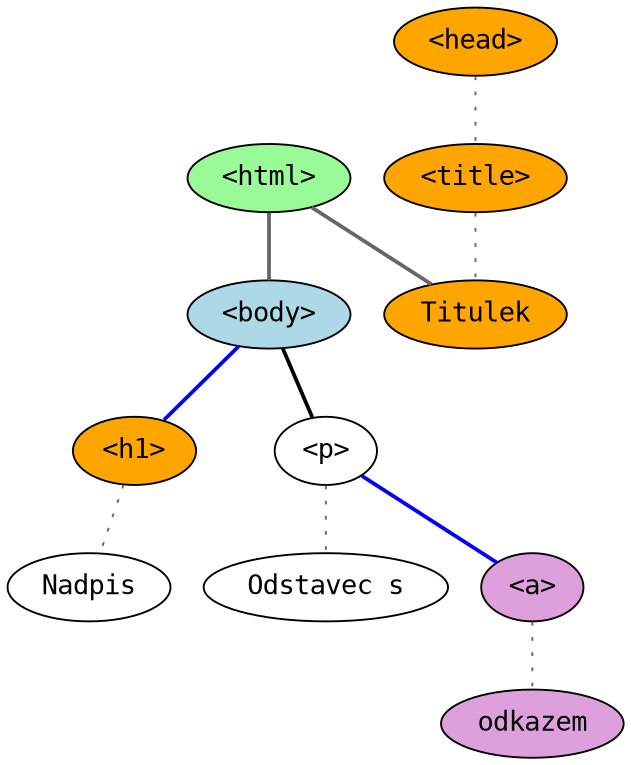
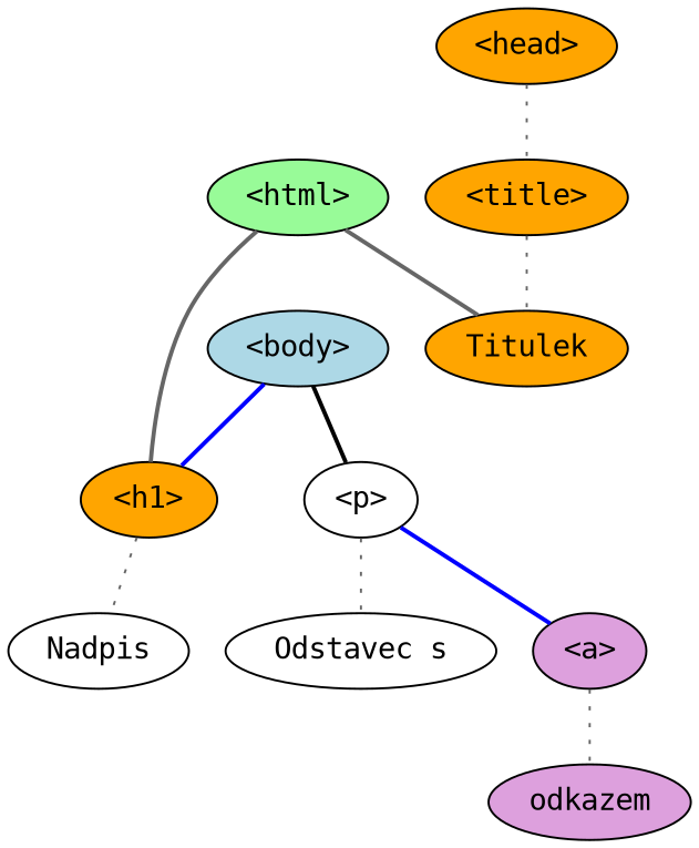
  graph {
    node [fillcolor=orange fontname=monospace style=filled]
    edge [color=gray40 style=bold]
    "<html>" [fillcolor=palegreen]
    "<body>" [fillcolor=lightblue]
    Titulek
    "<head>"
    "<title>"
    "<h1>"
    "<p>" [fillcolor=white]
    Nadpis [fillcolor=white]
    "Odstavec s" [fillcolor=white]
    "<a>" [fillcolor=plum]
    odkazem [fillcolor=plum]
-   "<html>" -- "<body>"
+   "<html>" -- "<h1>"
    "<html>" -- Titulek
    "<body>" -- "<h1>" [color=blue]
    "<body>" -- "<p>" [color=black]
    "<head>" -- "<title>" [style=dotted]
    "<title>" -- Titulek [style=dotted]
    "<h1>" -- Nadpis [style=dotted]
    "<p>" -- "Odstavec s" [style=dotted]
    "<p>" -- "<a>" [color=blue]
    "<a>" -- odkazem [style=dotted]
  }
